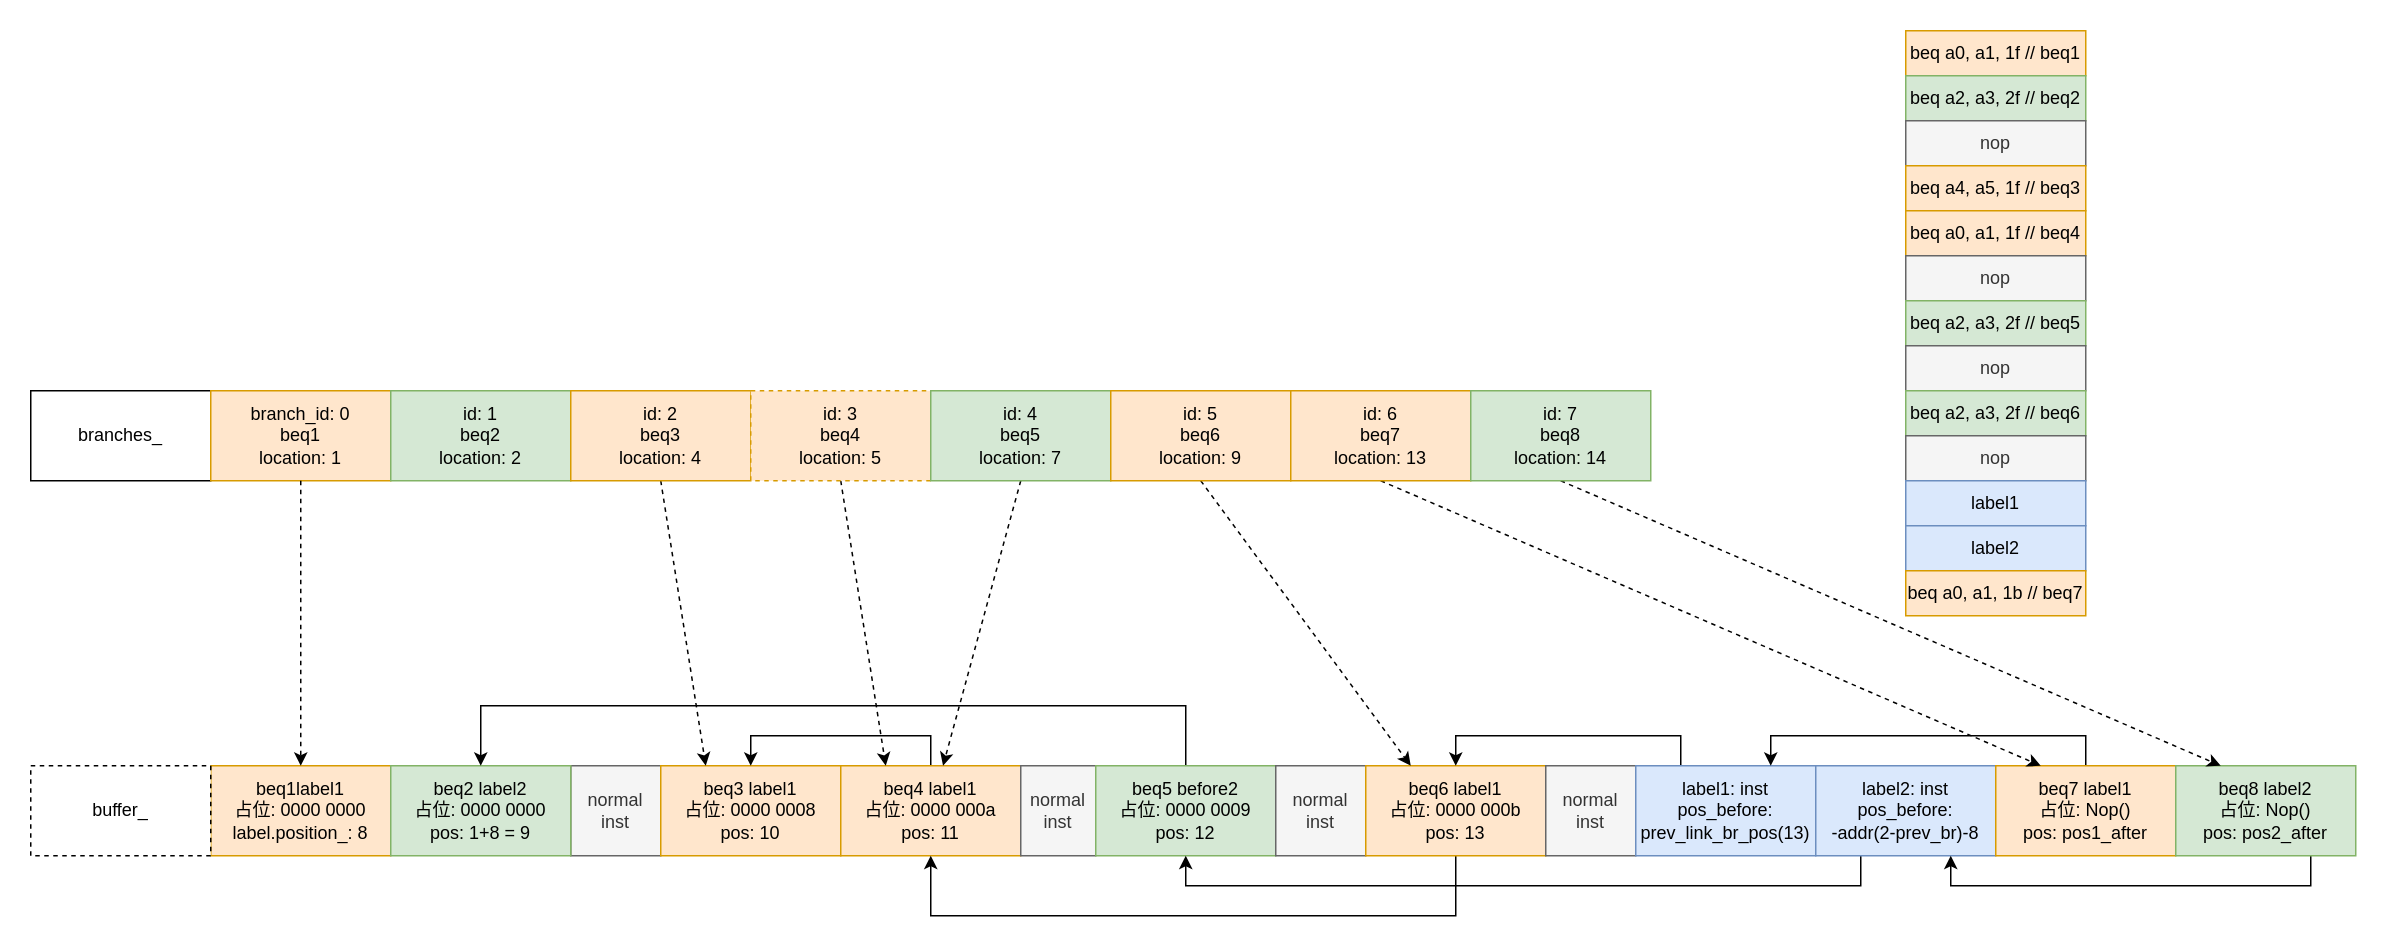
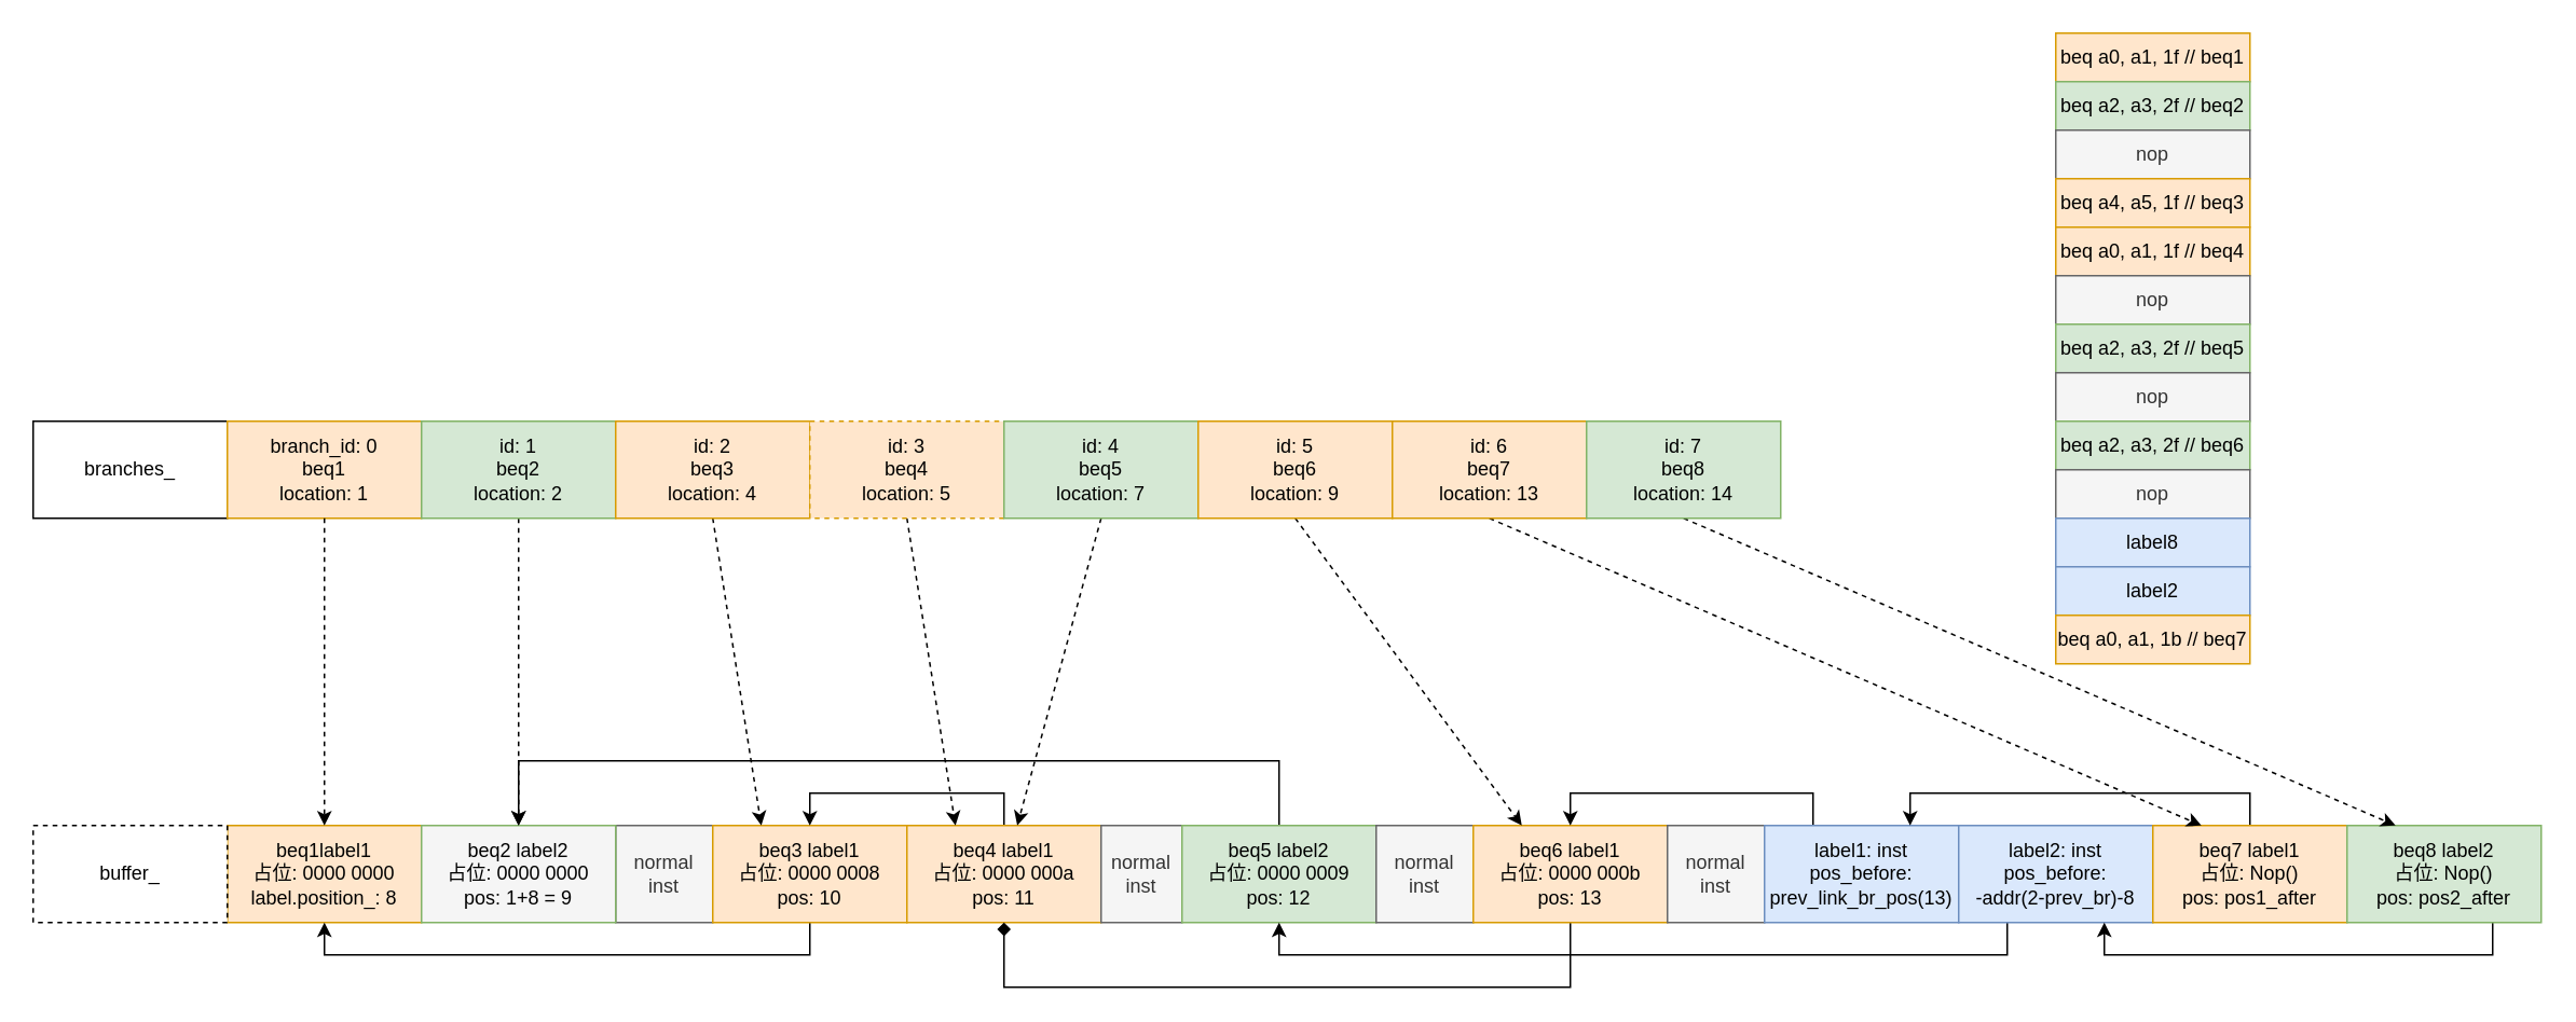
  <mxCell id="0" />
  <mxCell id="1" parent="0" />
  <mxCell id="2" value="normal inst" style="rounded=0;whiteSpace=wrap;html=1;fillColor=#f5f5f5;fontColor=#333333;strokeColor=#666666;" vertex="1" parent="1"><mxGeometry x="380" y="510" width="60" height="60" as="geometry" /></mxCell>
  <mxCell id="3" value="beq1label1&lt;div&gt;占位: 0000 0000&lt;/div&gt;&lt;div&gt;label.position_: 8&lt;/div&gt;" style="rounded=0;whiteSpace=wrap;html=1;fillColor=#ffe6cc;strokeColor=#d79b00;" vertex="1" parent="1"><mxGeometry x="140" y="510" width="120" height="60" as="geometry" /></mxCell>
- <mxCell id="4" value="beq2 label2&lt;div&gt;占位: 0000 0000&lt;/div&gt;&lt;div&gt;pos: 1+8 = 9&lt;/div&gt;" style="rounded=0;whiteSpace=wrap;html=1;fillColor=#d5e8d4;strokeColor=#82b366;" vertex="1" parent="1"><mxGeometry x="260" y="510" width="120" height="60" as="geometry" /></mxCell>
+ <mxCell id="4" value="beq2 label2&lt;div&gt;占位: 0000 0000&lt;/div&gt;&lt;div&gt;pos: 1+8 = 9&lt;/div&gt;" style="rounded=0;whiteSpace=wrap;html=1;fillColor=#f5f5f5;strokeColor=#82b366;" vertex="1" parent="1"><mxGeometry x="260" y="510" width="120" height="60" as="geometry" /></mxCell>
+ <mxCell id="5" style="edgeStyle=orthogonalEdgeStyle;rounded=0;orthogonalLoop=1;jettySize=auto;html=1;exitX=0.5;exitY=1;exitDx=0;exitDy=0;entryX=0.5;entryY=1;entryDx=0;entryDy=0;" edge="1" parent="1" source="6" target="3"><mxGeometry relative="1" as="geometry"><mxPoint x="190" y="620" as="targetPoint" /></mxGeometry></mxCell>
  <mxCell id="6" value="beq3 label1&lt;div&gt;占位: 0000 0008&lt;/div&gt;&lt;div&gt;pos: 10&lt;/div&gt;" style="rounded=0;whiteSpace=wrap;html=1;fillColor=#ffe6cc;strokeColor=#d79b00;" vertex="1" parent="1"><mxGeometry x="440" y="510" width="120" height="60" as="geometry" /></mxCell>
  <mxCell id="7" style="edgeStyle=orthogonalEdgeStyle;rounded=0;orthogonalLoop=1;jettySize=auto;html=1;exitX=0.5;exitY=0;exitDx=0;exitDy=0;entryX=0.5;entryY=0;entryDx=0;entryDy=0;" edge="1" parent="1" source="8" target="6"><mxGeometry relative="1" as="geometry" /></mxCell>
  <mxCell id="8" value="beq4 label1&lt;div&gt;占位: 0000 000a&lt;/div&gt;&lt;div&gt;pos: 11&lt;/div&gt;" style="rounded=0;whiteSpace=wrap;html=1;fillColor=#ffe6cc;strokeColor=#d79b00;" vertex="1" parent="1"><mxGeometry x="560" y="510" width="120" height="60" as="geometry" /></mxCell>
  <mxCell id="9" value="normal inst" style="rounded=0;whiteSpace=wrap;html=1;fillColor=#f5f5f5;fontColor=#333333;strokeColor=#666666;" vertex="1" parent="1"><mxGeometry x="680" y="510" width="50" height="60" as="geometry" /></mxCell>
  <mxCell id="10" style="edgeStyle=orthogonalEdgeStyle;rounded=0;orthogonalLoop=1;jettySize=auto;html=1;exitX=0.5;exitY=0;exitDx=0;exitDy=0;entryX=0.5;entryY=0;entryDx=0;entryDy=0;" edge="1" parent="1" source="11" target="4"><mxGeometry relative="1" as="geometry"><Array as="points"><mxPoint x="790" y="470" /><mxPoint x="320" y="470" /></Array></mxGeometry></mxCell>
- <mxCell id="11" value="beq5 before2&lt;div&gt;占位: 0000 0009&lt;/div&gt;&lt;div&gt;pos: 12&lt;/div&gt;" style="rounded=0;whiteSpace=wrap;html=1;fillColor=#d5e8d4;strokeColor=#82b366;" vertex="1" parent="1"><mxGeometry x="730" y="510" width="120" height="60" as="geometry" /></mxCell>
+ <mxCell id="11" value="beq5 label2&lt;div&gt;占位: 0000 0009&lt;/div&gt;&lt;div&gt;pos: 12&lt;/div&gt;" style="rounded=0;whiteSpace=wrap;html=1;fillColor=#d5e8d4;strokeColor=#82b366;" vertex="1" parent="1"><mxGeometry x="730" y="510" width="120" height="60" as="geometry" /></mxCell>
  <mxCell id="12" value="normal inst" style="rounded=0;whiteSpace=wrap;html=1;fillColor=#f5f5f5;fontColor=#333333;strokeColor=#666666;" vertex="1" parent="1"><mxGeometry x="850" y="510" width="60" height="60" as="geometry" /></mxCell>
- <mxCell id="13" style="edgeStyle=orthogonalEdgeStyle;rounded=0;orthogonalLoop=1;jettySize=auto;html=1;exitX=0.5;exitY=1;exitDx=0;exitDy=0;entryX=0.5;entryY=1;entryDx=0;entryDy=0;" edge="1" parent="1" source="14" target="8"><mxGeometry relative="1" as="geometry"><mxPoint x="610" y="630" as="targetPoint" /><Array as="points"><mxPoint x="970" y="610" /><mxPoint x="620" y="610" /></Array></mxGeometry></mxCell>
+ <mxCell id="13" style="edgeStyle=orthogonalEdgeStyle;rounded=0;orthogonalLoop=1;jettySize=auto;html=1;exitX=0.5;exitY=1;exitDx=0;exitDy=0;entryX=0.5;entryY=1;entryDx=0;entryDy=0;endArrow=diamond;" edge="1" parent="1" source="14" target="8"><mxGeometry relative="1" as="geometry"><mxPoint x="610" y="630" as="targetPoint" /><Array as="points"><mxPoint x="970" y="610" /><mxPoint x="620" y="610" /></Array></mxGeometry></mxCell>
  <mxCell id="14" value="beq6 label1&lt;div&gt;占位: 0000 000b&lt;/div&gt;&lt;div&gt;pos: 13&lt;/div&gt;" style="rounded=0;whiteSpace=wrap;html=1;fillColor=#ffe6cc;strokeColor=#d79b00;" vertex="1" parent="1"><mxGeometry x="910" y="510" width="120" height="60" as="geometry" /></mxCell>
  <mxCell id="15" value="normal inst" style="rounded=0;whiteSpace=wrap;html=1;fillColor=#f5f5f5;fontColor=#333333;strokeColor=#666666;" vertex="1" parent="1"><mxGeometry x="1030" y="510" width="60" height="60" as="geometry" /></mxCell>
  <mxCell id="16" style="edgeStyle=orthogonalEdgeStyle;rounded=0;orthogonalLoop=1;jettySize=auto;html=1;exitX=0.25;exitY=0;exitDx=0;exitDy=0;entryX=0.5;entryY=0;entryDx=0;entryDy=0;" edge="1" parent="1" source="17" target="14"><mxGeometry relative="1" as="geometry" /></mxCell>
  <mxCell id="17" value="label1: inst&lt;div&gt;pos_before:&lt;/div&gt;&lt;div&gt;prev_link_br_pos(13)&lt;/div&gt;" style="rounded=0;whiteSpace=wrap;html=1;fillColor=#dae8fc;strokeColor=#6c8ebf;" vertex="1" parent="1"><mxGeometry x="1090" y="510" width="120" height="60" as="geometry" /></mxCell>
  <mxCell id="18" style="edgeStyle=orthogonalEdgeStyle;rounded=0;orthogonalLoop=1;jettySize=auto;html=1;exitX=0.25;exitY=1;exitDx=0;exitDy=0;entryX=0.5;entryY=1;entryDx=0;entryDy=0;" edge="1" parent="1" source="19" target="11"><mxGeometry relative="1" as="geometry"><mxPoint x="800" y="620" as="targetPoint" /></mxGeometry></mxCell>
  <mxCell id="19" value="label2: inst&lt;div&gt;pos_before:&lt;/div&gt;&lt;div&gt;-addr(2-prev_br)-8&lt;/div&gt;" style="rounded=0;whiteSpace=wrap;html=1;fillColor=#dae8fc;strokeColor=#6c8ebf;" vertex="1" parent="1"><mxGeometry x="1210" y="510" width="120" height="60" as="geometry" /></mxCell>
  <mxCell id="20" style="edgeStyle=orthogonalEdgeStyle;rounded=0;orthogonalLoop=1;jettySize=auto;html=1;exitX=0.5;exitY=0;exitDx=0;exitDy=0;entryX=0.75;entryY=0;entryDx=0;entryDy=0;" edge="1" parent="1" source="21" target="17"><mxGeometry relative="1" as="geometry" /></mxCell>
  <mxCell id="21" value="beq7 label1&lt;div&gt;占位: Nop()&lt;/div&gt;&lt;div&gt;pos: pos1_after&lt;/div&gt;" style="rounded=0;whiteSpace=wrap;html=1;fillColor=#ffe6cc;strokeColor=#d79b00;" vertex="1" parent="1"><mxGeometry x="1330" y="510" width="120" height="60" as="geometry" /></mxCell>
  <mxCell id="22" style="edgeStyle=orthogonalEdgeStyle;rounded=0;orthogonalLoop=1;jettySize=auto;html=1;exitX=0.75;exitY=1;exitDx=0;exitDy=0;entryX=0.75;entryY=1;entryDx=0;entryDy=0;" edge="1" parent="1" source="23" target="19"><mxGeometry relative="1" as="geometry"><mxPoint x="1301" y="620" as="targetPoint" /></mxGeometry></mxCell>
  <mxCell id="23" value="beq8 label2&lt;div&gt;占位: Nop()&lt;/div&gt;&lt;div&gt;pos: pos2_after&lt;/div&gt;" style="rounded=0;whiteSpace=wrap;html=1;fillColor=#d5e8d4;strokeColor=#82b366;" vertex="1" parent="1"><mxGeometry x="1450" y="510" width="120" height="60" as="geometry" /></mxCell>
  <mxCell id="24" value="buffer_" style="whiteSpace=wrap;html=1;dashed=1;" vertex="1" parent="1"><mxGeometry x="20" y="510" width="120" height="60" as="geometry" /></mxCell>
  <mxCell id="25" value="branches_" style="whiteSpace=wrap;html=1;" vertex="1" parent="1"><mxGeometry x="20" y="260" width="120" height="60" as="geometry" /></mxCell>
  <mxCell id="26" value="branch_id: 0&lt;div&gt;beq1&lt;/div&gt;&lt;div&gt;location: 1&lt;/div&gt;" style="rounded=0;whiteSpace=wrap;html=1;fillColor=#ffe6cc;strokeColor=#d79b00;" vertex="1" parent="1"><mxGeometry x="140" y="260" width="120" height="60" as="geometry" /></mxCell>
+ <mxCell id="27" style="edgeStyle=orthogonalEdgeStyle;rounded=0;orthogonalLoop=1;jettySize=auto;html=1;exitX=0.5;exitY=1;exitDx=0;exitDy=0;entryX=0.5;entryY=0;entryDx=0;entryDy=0;dashed=1;" edge="1" parent="1" source="28" target="4"><mxGeometry relative="1" as="geometry" /></mxCell>
  <mxCell id="28" value="id: 1&lt;div&gt;beq2&lt;/div&gt;&lt;div&gt;location: 2&lt;/div&gt;" style="rounded=0;whiteSpace=wrap;html=1;fillColor=#d5e8d4;strokeColor=#82b366;" vertex="1" parent="1"><mxGeometry x="260" y="260" width="120" height="60" as="geometry" /></mxCell>
  <mxCell id="29" style="rounded=0;orthogonalLoop=1;jettySize=auto;html=1;exitX=0.5;exitY=1;exitDx=0;exitDy=0;entryX=0.25;entryY=0;entryDx=0;entryDy=0;dashed=1;" edge="1" parent="1" source="30" target="6"><mxGeometry relative="1" as="geometry"><mxPoint x="530" y="450" as="targetPoint" /></mxGeometry></mxCell>
  <mxCell id="30" value="id: 2&lt;div&gt;beq3&lt;/div&gt;&lt;div&gt;location: 4&lt;/div&gt;" style="rounded=0;whiteSpace=wrap;html=1;fillColor=#ffe6cc;strokeColor=#d79b00;" vertex="1" parent="1"><mxGeometry x="380" y="260" width="120" height="60" as="geometry" /></mxCell>
  <mxCell id="31" style="rounded=0;orthogonalLoop=1;jettySize=auto;html=1;exitX=0.5;exitY=1;exitDx=0;exitDy=0;entryX=0.25;entryY=0;entryDx=0;entryDy=0;dashed=1;" edge="1" parent="1" source="32" target="8"><mxGeometry relative="1" as="geometry" /></mxCell>
  <mxCell id="32" value="id: 3&lt;div&gt;beq4&lt;/div&gt;&lt;div&gt;location: 5&lt;/div&gt;" style="rounded=0;whiteSpace=wrap;html=1;fillColor=#ffe6cc;strokeColor=#d79b00;dashed=1;" vertex="1" parent="1"><mxGeometry x="500" y="260" width="120" height="60" as="geometry" /></mxCell>
  <mxCell id="33" style="rounded=0;orthogonalLoop=1;jettySize=auto;html=1;exitX=0.5;exitY=1;exitDx=0;exitDy=0;dashed=1;" edge="1" parent="1" source="34" target="8"><mxGeometry relative="1" as="geometry" /></mxCell>
  <mxCell id="34" value="id: 4&lt;div&gt;beq5&lt;/div&gt;&lt;div&gt;location: 7&lt;/div&gt;" style="rounded=0;whiteSpace=wrap;html=1;fillColor=#d5e8d4;strokeColor=#82b366;" vertex="1" parent="1"><mxGeometry x="620" y="260" width="120" height="60" as="geometry" /></mxCell>
  <mxCell id="35" style="rounded=0;orthogonalLoop=1;jettySize=auto;html=1;exitX=0.5;exitY=1;exitDx=0;exitDy=0;entryX=0.25;entryY=0;entryDx=0;entryDy=0;dashed=1;" edge="1" parent="1" source="36" target="14"><mxGeometry relative="1" as="geometry" /></mxCell>
  <mxCell id="36" value="id: 5&lt;div&gt;beq6&lt;/div&gt;&lt;div&gt;location: 9&lt;/div&gt;" style="rounded=0;whiteSpace=wrap;html=1;fillColor=#ffe6cc;strokeColor=#d79b00;" vertex="1" parent="1"><mxGeometry x="740" y="260" width="120" height="60" as="geometry" /></mxCell>
  <mxCell id="37" style="rounded=0;orthogonalLoop=1;jettySize=auto;html=1;exitX=0.5;exitY=1;exitDx=0;exitDy=0;entryX=0.25;entryY=0;entryDx=0;entryDy=0;dashed=1;" edge="1" parent="1" source="38" target="21"><mxGeometry relative="1" as="geometry" /></mxCell>
  <mxCell id="38" value="id: 6&lt;div&gt;beq7&lt;/div&gt;&lt;div&gt;location: 13&lt;/div&gt;" style="rounded=0;whiteSpace=wrap;html=1;fillColor=#ffe6cc;strokeColor=#d79b00;" vertex="1" parent="1"><mxGeometry x="860" y="260" width="120" height="60" as="geometry" /></mxCell>
  <mxCell id="39" style="rounded=0;orthogonalLoop=1;jettySize=auto;html=1;exitX=0.5;exitY=1;exitDx=0;exitDy=0;entryX=0.25;entryY=0;entryDx=0;entryDy=0;dashed=1;" edge="1" parent="1" source="40" target="23"><mxGeometry relative="1" as="geometry" /></mxCell>
  <mxCell id="40" value="id: 7&lt;div&gt;&lt;span style=&quot;background-color: initial;&quot;&gt;beq8&lt;/span&gt;&lt;div&gt;location: 14&lt;/div&gt;&lt;/div&gt;" style="rounded=0;whiteSpace=wrap;html=1;fillColor=#d5e8d4;strokeColor=#82b366;" vertex="1" parent="1"><mxGeometry x="980" y="260" width="120" height="60" as="geometry" /></mxCell>
  <mxCell id="41" value="" style="endArrow=classic;html=1;rounded=0;exitX=0.5;exitY=1;exitDx=0;exitDy=0;entryX=0.5;entryY=0;entryDx=0;entryDy=0;dashed=1;" edge="1" parent="1" source="26" target="3"><mxGeometry width="50" height="50" relative="1" as="geometry"><mxPoint x="430" y="480" as="sourcePoint" /><mxPoint x="480" y="430" as="targetPoint" /></mxGeometry></mxCell>
  <mxCell id="42" value="beq a0, a1, 1f // beq1" style="rounded=0;whiteSpace=wrap;html=1;fillColor=#ffe6cc;strokeColor=#d79b00;" vertex="1" parent="1"><mxGeometry x="1270" y="20" width="120" height="30" as="geometry" /></mxCell>
  <mxCell id="43" value="beq a2, a3, 2f // beq2" style="rounded=0;whiteSpace=wrap;html=1;fillColor=#d5e8d4;strokeColor=#82b366;" vertex="1" parent="1"><mxGeometry x="1270" y="50" width="120" height="30" as="geometry" /></mxCell>
  <mxCell id="44" value="nop" style="rounded=0;whiteSpace=wrap;html=1;fillColor=#f5f5f5;fontColor=#333333;strokeColor=#666666;" vertex="1" parent="1"><mxGeometry x="1270" y="80" width="120" height="30" as="geometry" /></mxCell>
  <mxCell id="45" value="beq a4, a5, 1f // beq3" style="rounded=0;whiteSpace=wrap;html=1;fillColor=#ffe6cc;strokeColor=#d79b00;" vertex="1" parent="1"><mxGeometry x="1270" y="110" width="120" height="30" as="geometry" /></mxCell>
  <mxCell id="46" value="beq a0, a1, 1f // beq4" style="rounded=0;whiteSpace=wrap;html=1;fillColor=#ffe6cc;strokeColor=#d79b00;" vertex="1" parent="1"><mxGeometry x="1270" y="140" width="120" height="30" as="geometry" /></mxCell>
  <mxCell id="47" value="nop" style="rounded=0;whiteSpace=wrap;html=1;fillColor=#f5f5f5;fontColor=#333333;strokeColor=#666666;" vertex="1" parent="1"><mxGeometry x="1270" y="170" width="120" height="30" as="geometry" /></mxCell>
  <mxCell id="48" value="beq a2, a3, 2f // beq5" style="rounded=0;whiteSpace=wrap;html=1;fillColor=#d5e8d4;strokeColor=#82b366;" vertex="1" parent="1"><mxGeometry x="1270" y="200" width="120" height="30" as="geometry" /></mxCell>
  <mxCell id="49" value="nop" style="rounded=0;whiteSpace=wrap;html=1;fillColor=#f5f5f5;fontColor=#333333;strokeColor=#666666;" vertex="1" parent="1"><mxGeometry x="1270" y="230" width="120" height="30" as="geometry" /></mxCell>
  <mxCell id="50" value="beq a2, a3, 2f // beq6" style="rounded=0;whiteSpace=wrap;html=1;fillColor=#d5e8d4;strokeColor=#82b366;" vertex="1" parent="1"><mxGeometry x="1270" y="260" width="120" height="30" as="geometry" /></mxCell>
  <mxCell id="51" value="nop" style="rounded=0;whiteSpace=wrap;html=1;fillColor=#f5f5f5;fontColor=#333333;strokeColor=#666666;" vertex="1" parent="1"><mxGeometry x="1270" y="290" width="120" height="30" as="geometry" /></mxCell>
- <mxCell id="52" value="label1" style="rounded=0;whiteSpace=wrap;html=1;fillColor=#dae8fc;strokeColor=#6c8ebf;" vertex="1" parent="1"><mxGeometry x="1270" y="320" width="120" height="30" as="geometry" /></mxCell>
+ <mxCell id="52" value="label8" style="rounded=0;whiteSpace=wrap;html=1;fillColor=#dae8fc;strokeColor=#6c8ebf;" vertex="1" parent="1"><mxGeometry x="1270" y="320" width="120" height="30" as="geometry" /></mxCell>
  <mxCell id="53" value="label2" style="rounded=0;whiteSpace=wrap;html=1;fillColor=#dae8fc;strokeColor=#6c8ebf;" vertex="1" parent="1"><mxGeometry x="1270" y="350" width="120" height="30" as="geometry" /></mxCell>
  <mxCell id="54" value="beq a0, a1, 1b // beq7" style="rounded=0;whiteSpace=wrap;html=1;fillColor=#ffe6cc;strokeColor=#d79b00;" vertex="1" parent="1"><mxGeometry x="1270" y="380" width="120" height="30" as="geometry" /></mxCell>
